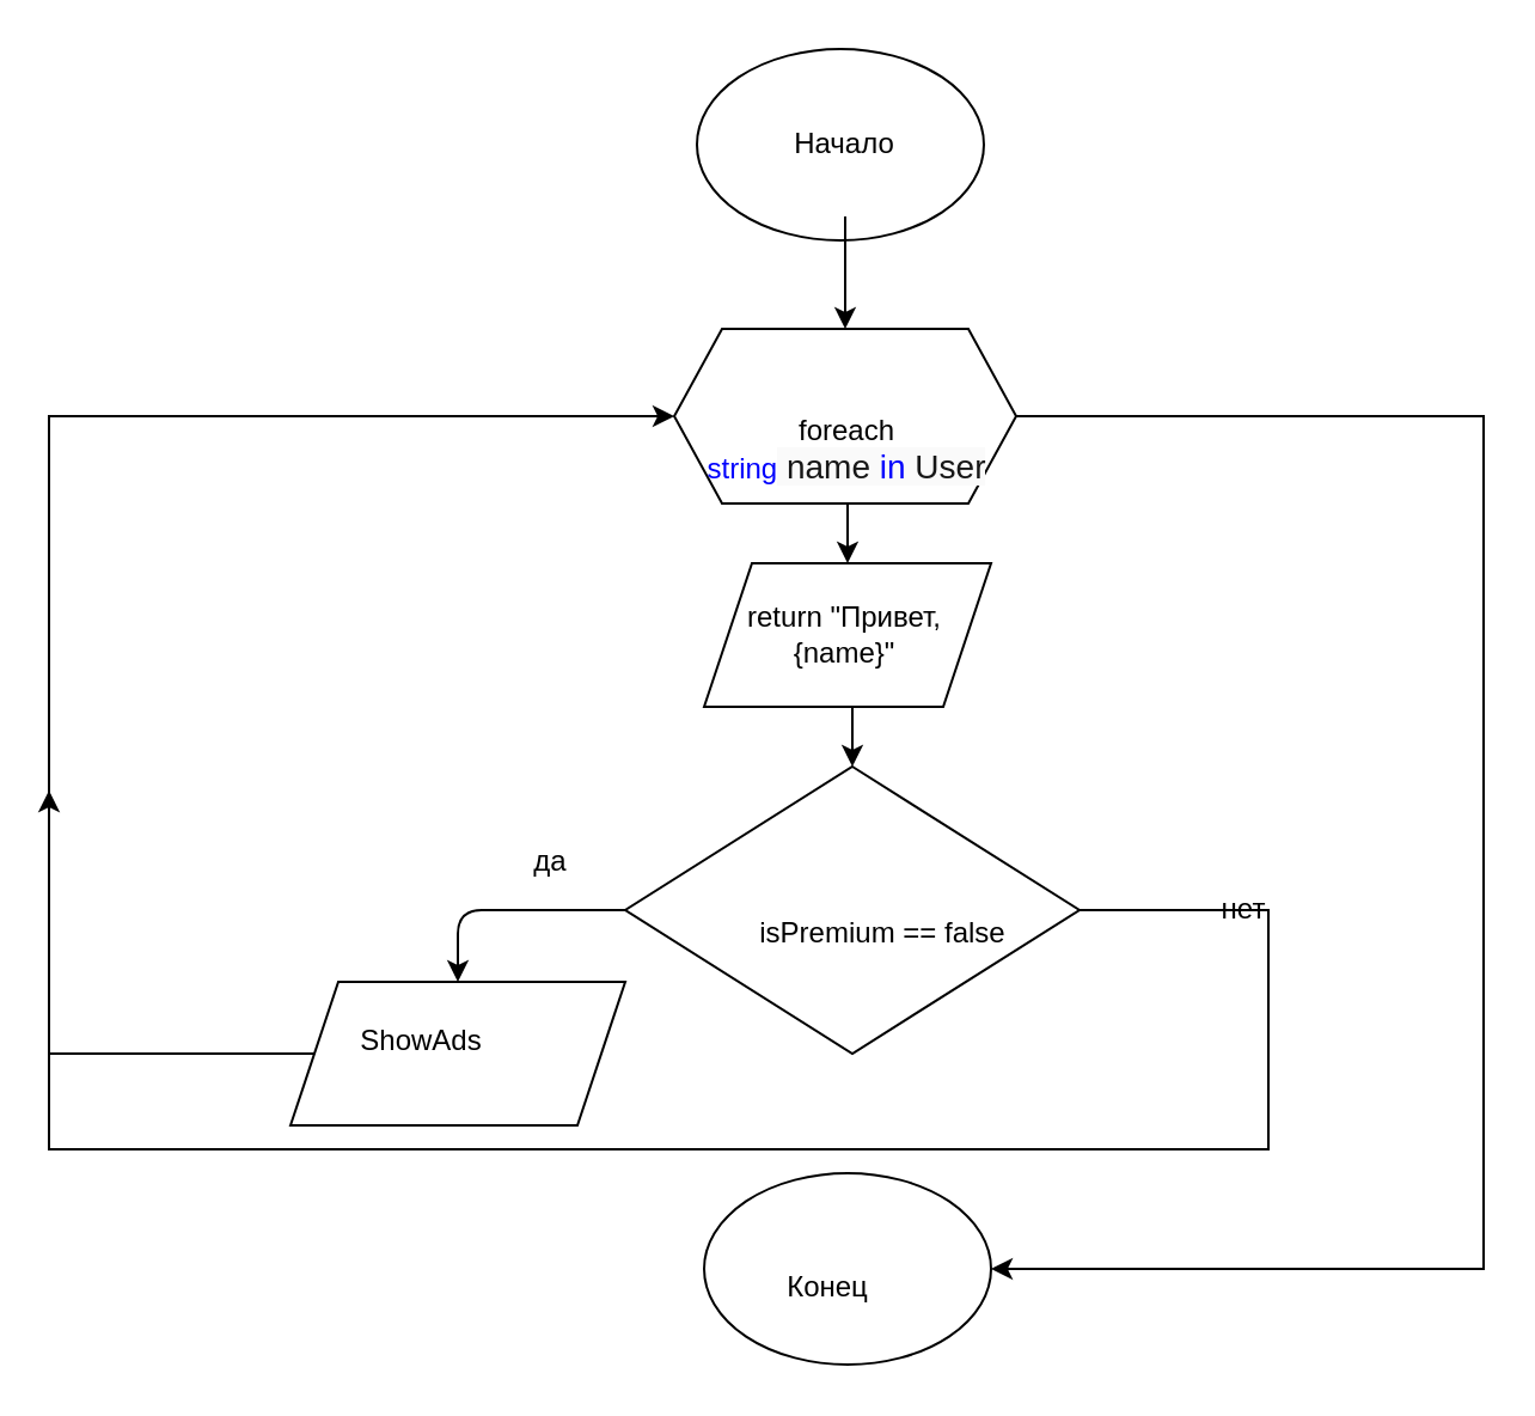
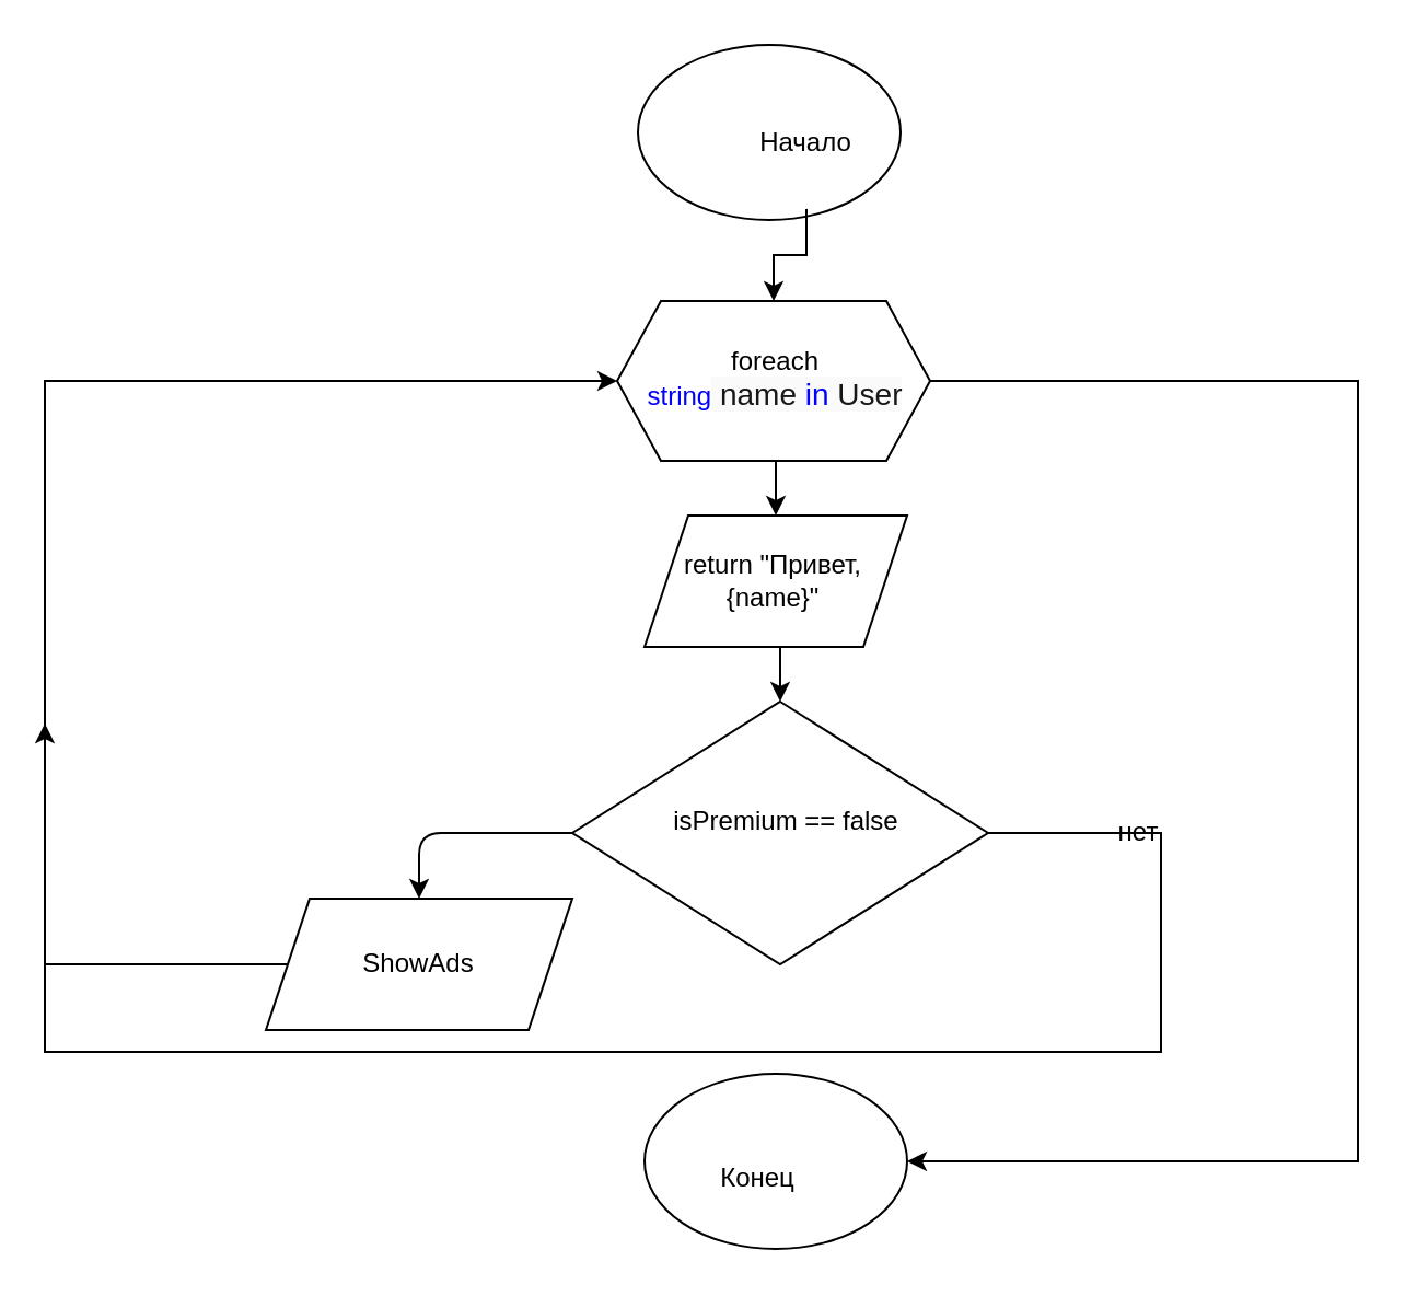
  <mxCell id="0" />
  <mxCell id="1" parent="0" />
  <mxCell id="2" value="" style="ellipse;whiteSpace=wrap;html=1;" vertex="1" parent="1"><mxGeometry x="291" y="20" width="120" height="80" as="geometry" /></mxCell>
  <mxCell id="3" style="edgeStyle=orthogonalEdgeStyle;rounded=0;orthogonalLoop=1;jettySize=auto;html=1;exitX=0.5;exitY=1;exitDx=0;exitDy=0;entryX=0.5;entryY=0;entryDx=0;entryDy=0;" edge="1" parent="1" source="4" target="18"><mxGeometry relative="1" as="geometry" /></mxCell>
- <mxCell id="4" value="Начало" style="text;html=1;strokeColor=none;fillColor=none;align=center;verticalAlign=middle;whiteSpace=wrap;rounded=0;" vertex="1" parent="1"><mxGeometry x="313" y="30" width="80" height="60" as="geometry" /></mxCell>
+ <mxCell id="4" value="Начало" style="text;html=1;strokeColor=none;fillColor=none;align=center;verticalAlign=middle;whiteSpace=wrap;rounded=0;" vertex="1" parent="1"><mxGeometry x="328" y="35" width="80" height="60" as="geometry" /></mxCell>
  <mxCell id="5" style="edgeStyle=orthogonalEdgeStyle;rounded=0;orthogonalLoop=1;jettySize=auto;html=1;exitX=1;exitY=0.5;exitDx=0;exitDy=0;entryX=0;entryY=0.5;entryDx=0;entryDy=0;" edge="1" parent="1" source="6" target="18"><mxGeometry relative="1" as="geometry"><Array as="points"><mxPoint x="530" y="380" /><mxPoint x="530" y="480" /><mxPoint x="20" y="480" /><mxPoint x="20" y="174" /></Array></mxGeometry></mxCell>
  <mxCell id="6" value="" style="rhombus;whiteSpace=wrap;html=1;" vertex="1" parent="1"><mxGeometry x="261" y="320" width="190" height="120" as="geometry" /></mxCell>
- <mxCell id="7" value="isPremium == false" style="text;html=1;strokeColor=none;fillColor=none;align=center;verticalAlign=middle;whiteSpace=wrap;rounded=0;" vertex="1" parent="1"><mxGeometry x="304" y="365" width="130" height="50" as="geometry" /></mxCell>
+ <mxCell id="7" value="isPremium == false" style="text;html=1;strokeColor=none;fillColor=none;align=center;verticalAlign=middle;whiteSpace=wrap;rounded=0;" vertex="1" parent="1"><mxGeometry x="294" y="350" width="130" height="50" as="geometry" /></mxCell>
  <mxCell id="8" style="edgeStyle=orthogonalEdgeStyle;rounded=0;orthogonalLoop=1;jettySize=auto;html=1;exitX=0;exitY=0.5;exitDx=0;exitDy=0;" edge="1" parent="1" source="9"><mxGeometry relative="1" as="geometry"><mxPoint x="20" y="330" as="targetPoint" /><Array as="points"><mxPoint x="20" y="440" /></Array></mxGeometry></mxCell>
  <mxCell id="9" value="" style="shape=parallelogram;perimeter=parallelogramPerimeter;whiteSpace=wrap;html=1;fixedSize=1;" vertex="1" parent="1"><mxGeometry x="121" y="410" width="140" height="60" as="geometry" /></mxCell>
- <mxCell id="10" value="ShowAds" style="text;html=1;strokeColor=none;fillColor=none;align=center;verticalAlign=middle;whiteSpace=wrap;rounded=0;" vertex="1" parent="1"><mxGeometry x="136" y="415" width="80" height="40" as="geometry" /></mxCell>
+ <mxCell id="10" value="ShowAds" style="text;html=1;strokeColor=none;fillColor=none;align=center;verticalAlign=middle;whiteSpace=wrap;rounded=0;" vertex="1" parent="1"><mxGeometry x="151" y="420" width="80" height="40" as="geometry" /></mxCell>
  <mxCell id="11" value="" style="endArrow=classic;html=1;exitX=0;exitY=0.5;exitDx=0;exitDy=0;entryX=0.5;entryY=0;entryDx=0;entryDy=0;" edge="1" parent="1" source="6" target="9"><mxGeometry width="50" height="50" relative="1" as="geometry"><mxPoint x="350" y="320" as="sourcePoint" /><mxPoint x="400" y="270" as="targetPoint" /><Array as="points"><mxPoint x="191" y="380" /></Array></mxGeometry></mxCell>
- <mxCell id="12" value="да" style="text;html=1;strokeColor=none;fillColor=none;align=center;verticalAlign=middle;whiteSpace=wrap;rounded=0;" vertex="1" parent="1"><mxGeometry x="210" y="350" width="40" height="20" as="geometry" /></mxCell>
  <mxCell id="13" value="нет" style="text;html=1;strokeColor=none;fillColor=none;align=center;verticalAlign=middle;whiteSpace=wrap;rounded=0;" vertex="1" parent="1"><mxGeometry x="500" y="370" width="40" height="20" as="geometry" /></mxCell>
  <mxCell id="14" value="" style="ellipse;whiteSpace=wrap;html=1;" vertex="1" parent="1"><mxGeometry x="294" y="490" width="120" height="80" as="geometry" /></mxCell>
  <mxCell id="15" value="Конец" style="text;html=1;strokeColor=none;fillColor=none;align=center;verticalAlign=middle;whiteSpace=wrap;rounded=0;" vertex="1" parent="1"><mxGeometry x="326" y="528" width="40" height="20" as="geometry" /></mxCell>
  <mxCell id="16" style="edgeStyle=orthogonalEdgeStyle;rounded=0;orthogonalLoop=1;jettySize=auto;html=1;exitX=1;exitY=0.5;exitDx=0;exitDy=0;entryX=1;entryY=0.5;entryDx=0;entryDy=0;" edge="1" parent="1" source="18" target="14"><mxGeometry relative="1" as="geometry"><Array as="points"><mxPoint x="620" y="174" /><mxPoint x="620" y="530" /></Array></mxGeometry></mxCell>
  <mxCell id="17" style="edgeStyle=orthogonalEdgeStyle;rounded=0;orthogonalLoop=1;jettySize=auto;html=1;exitX=0.5;exitY=1;exitDx=0;exitDy=0;entryX=0.5;entryY=0;entryDx=0;entryDy=0;" edge="1" parent="1" source="18" target="21"><mxGeometry relative="1" as="geometry" /></mxCell>
  <mxCell id="18" value="" style="shape=hexagon;perimeter=hexagonPerimeter2;whiteSpace=wrap;html=1;fixedSize=1;" vertex="1" parent="1"><mxGeometry x="281.5" y="137" width="143" height="73" as="geometry" /></mxCell>
- <mxCell id="19" value="foreach &lt;font color=&quot;#0101fd&quot;&gt;string&lt;/font&gt;&lt;span style=&quot;color: rgb(23 , 23 , 23) ; font-family: , &amp;#34;consolas&amp;#34; , &amp;#34;liberation mono&amp;#34; , &amp;#34;menlo&amp;#34; , &amp;#34;courier&amp;#34; , monospace ; font-size: 14px ; background-color: rgb(250 , 250 , 250)&quot;&gt;&amp;nbsp;name&amp;nbsp;&lt;/span&gt;&lt;span class=&quot;hljs-keyword&quot; style=&quot;box-sizing: inherit ; outline-color: inherit ; color: rgb(1 , 1 , 253) ; font-family: , &amp;#34;consolas&amp;#34; , &amp;#34;liberation mono&amp;#34; , &amp;#34;menlo&amp;#34; , &amp;#34;courier&amp;#34; , monospace ; font-size: 14px ; background-color: rgb(250 , 250 , 250)&quot;&gt;in&lt;/span&gt;&lt;span style=&quot;color: rgb(23 , 23 , 23) ; font-family: , &amp;#34;consolas&amp;#34; , &amp;#34;liberation mono&amp;#34; , &amp;#34;menlo&amp;#34; , &amp;#34;courier&amp;#34; , monospace ; font-size: 14px ; background-color: rgb(250 , 250 , 250)&quot;&gt;&amp;nbsp;User&lt;/span&gt;" style="text;html=1;strokeColor=none;fillColor=none;align=center;verticalAlign=middle;whiteSpace=wrap;rounded=0;" vertex="1" parent="1"><mxGeometry x="294" y="168" width="120" height="40" as="geometry" /></mxCell>
+ <mxCell id="19" value="foreach &lt;font color=&quot;#0101fd&quot;&gt;string&lt;/font&gt;&lt;span style=&quot;color: rgb(23 , 23 , 23) ; font-family: , &amp;#34;consolas&amp;#34; , &amp;#34;liberation mono&amp;#34; , &amp;#34;menlo&amp;#34; , &amp;#34;courier&amp;#34; , monospace ; font-size: 14px ; background-color: rgb(250 , 250 , 250)&quot;&gt;&amp;nbsp;name&amp;nbsp;&lt;/span&gt;&lt;span class=&quot;hljs-keyword&quot; style=&quot;box-sizing: inherit ; outline-color: inherit ; color: rgb(1 , 1 , 253) ; font-family: , &amp;#34;consolas&amp;#34; , &amp;#34;liberation mono&amp;#34; , &amp;#34;menlo&amp;#34; , &amp;#34;courier&amp;#34; , monospace ; font-size: 14px ; background-color: rgb(250 , 250 , 250)&quot;&gt;in&lt;/span&gt;&lt;span style=&quot;color: rgb(23 , 23 , 23) ; font-family: , &amp;#34;consolas&amp;#34; , &amp;#34;liberation mono&amp;#34; , &amp;#34;menlo&amp;#34; , &amp;#34;courier&amp;#34; , monospace ; font-size: 14px ; background-color: rgb(250 , 250 , 250)&quot;&gt;&amp;nbsp;User&lt;/span&gt;" style="text;html=1;strokeColor=none;fillColor=none;align=center;verticalAlign=middle;whiteSpace=wrap;rounded=0;" vertex="1" parent="1"><mxGeometry x="294" y="153" width="120" height="40" as="geometry" /></mxCell>
  <mxCell id="20" style="edgeStyle=orthogonalEdgeStyle;rounded=0;orthogonalLoop=1;jettySize=auto;html=1;exitX=0.5;exitY=1;exitDx=0;exitDy=0;entryX=0.5;entryY=0;entryDx=0;entryDy=0;" edge="1" parent="1" source="21" target="6"><mxGeometry relative="1" as="geometry" /></mxCell>
  <mxCell id="21" value="" style="shape=parallelogram;perimeter=parallelogramPerimeter;whiteSpace=wrap;html=1;fixedSize=1;" vertex="1" parent="1"><mxGeometry x="294" y="235" width="120" height="60" as="geometry" /></mxCell>
  <mxCell id="22" value="return &quot;Привет, {name}&quot;" style="text;html=1;strokeColor=none;fillColor=none;align=center;verticalAlign=middle;whiteSpace=wrap;rounded=0;" vertex="1" parent="1"><mxGeometry x="308" y="245" width="90" height="40" as="geometry" /></mxCell>
